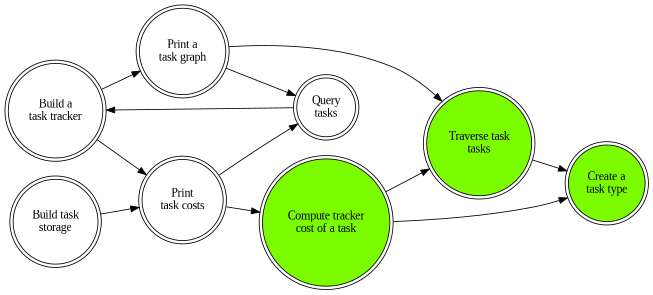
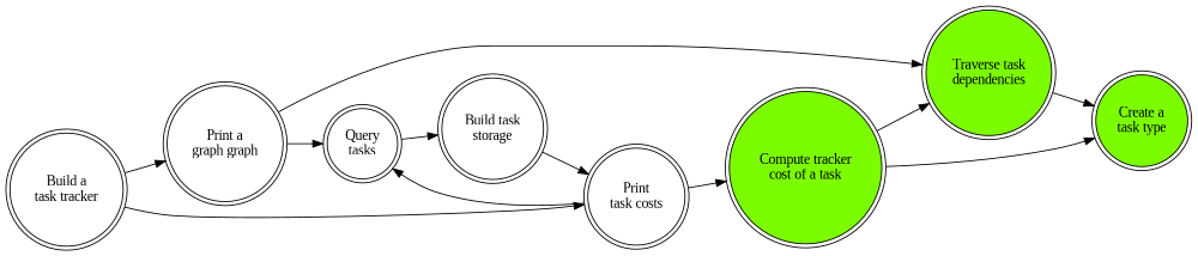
  digraph {
    fontname="Liberation Serif"
    rankdir=LR
    node [fontname="Liberation Serif" shape=doublecircle]
    edge [fontname="Liberation Serif"]
    n1 [label="Build a\ntask tracker"]
-   n2 [label="Print a\ntask graph"]
+   n2 [label="Print a\ngraph graph"]
    n3 [label="Print\ntask costs"]
    n4 [label="Query\ntasks"]
-   n5 [fillcolor=lawngreen label="Traverse task\ntasks" style=filled]
+   n5 [fillcolor=lawngreen label="Traverse task\ndependencies" style=filled]
    n6 [fillcolor=lawngreen label="Compute tracker\ncost of a task" style=filled]
    n7 [fillcolor=lawngreen label="Create a\ntask type" style=filled]
    n8 [label="Build task\nstorage"]
    n1 -> n2
    n1 -> n3
    n2 -> n4
    n2 -> n5
    n3 -> n4
    n3 -> n6
-   n4 -> n1
+   n4 -> n8
    n5 -> n7
    n6 -> n5
    n6 -> n7
    n8 -> n3
  }
